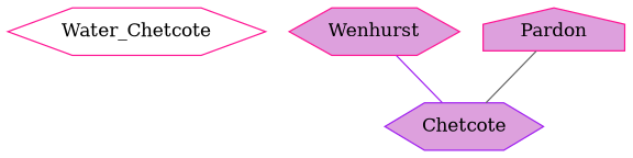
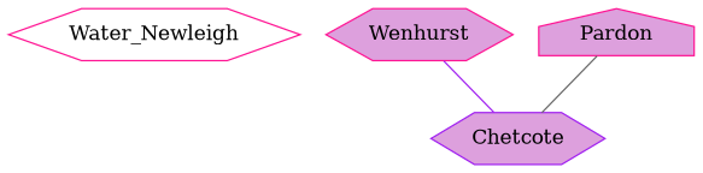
  graph {
    node [color=deeppink fillcolor=plum shape=hexagon style=filled]
-   Water_Newleigh [fillcolor=white label=Water_Chetcote]
+   Water_Newleigh [fillcolor=white]
    Chetcote [color=purple]
    Wenhurst
    Pardon [shape=house]
    Wenhurst -- Chetcote [color=purple]
    Pardon -- Chetcote [color=gray40]
  }
